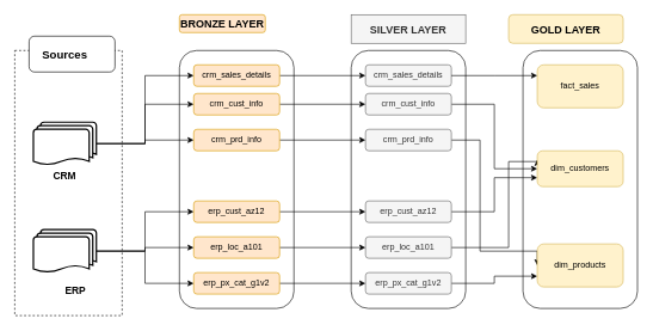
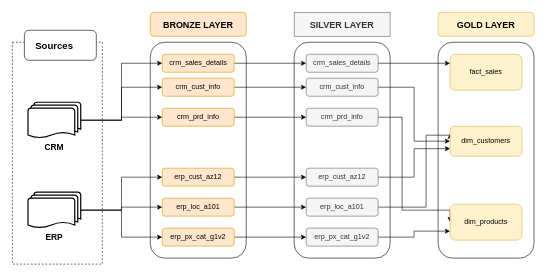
  <mxCell id="0" />
  <mxCell id="1" parent="0" />
  <mxCell id="2" value="" style="rounded=0;whiteSpace=wrap;html=1;dashed=1;" vertex="1" parent="1"><mxGeometry x="20" y="70" width="150" height="370" as="geometry" /></mxCell>
  <mxCell id="3" value="" style="rounded=1;whiteSpace=wrap;html=1;" vertex="1" parent="1"><mxGeometry x="40" y="50" width="120" height="50" as="geometry" /></mxCell>
  <mxCell id="4" value="&lt;b&gt;&lt;font style=&quot;font-size: 16px;&quot;&gt;Sources&lt;/font&gt;&lt;/b&gt;" style="text;html=1;align=center;verticalAlign=middle;whiteSpace=wrap;rounded=0;" vertex="1" parent="1"><mxGeometry x="60" y="60" width="60" height="30" as="geometry" /></mxCell>
  <mxCell id="5" style="edgeStyle=orthogonalEdgeStyle;rounded=0;orthogonalLoop=1;jettySize=auto;html=1;entryX=0;entryY=0.5;entryDx=0;entryDy=0;" edge="1" parent="1" source="8" target="18"><mxGeometry relative="1" as="geometry" /></mxCell>
  <mxCell id="6" style="edgeStyle=orthogonalEdgeStyle;rounded=0;orthogonalLoop=1;jettySize=auto;html=1;entryX=0;entryY=0.5;entryDx=0;entryDy=0;" edge="1" parent="1" source="8" target="22"><mxGeometry relative="1" as="geometry" /></mxCell>
  <mxCell id="7" style="edgeStyle=orthogonalEdgeStyle;rounded=0;orthogonalLoop=1;jettySize=auto;html=1;" edge="1" parent="1" source="8" target="26"><mxGeometry relative="1" as="geometry" /></mxCell>
  <mxCell id="8" value="" style="strokeWidth=2;html=1;shape=mxgraph.flowchart.multi-document;whiteSpace=wrap;" vertex="1" parent="1"><mxGeometry x="46" y="170" width="88" height="60" as="geometry" /></mxCell>
  <mxCell id="9" style="edgeStyle=orthogonalEdgeStyle;rounded=0;orthogonalLoop=1;jettySize=auto;html=1;entryX=0;entryY=0.5;entryDx=0;entryDy=0;" edge="1" parent="1" source="12" target="28"><mxGeometry relative="1" as="geometry" /></mxCell>
  <mxCell id="10" style="edgeStyle=orthogonalEdgeStyle;rounded=0;orthogonalLoop=1;jettySize=auto;html=1;" edge="1" parent="1" source="12" target="20"><mxGeometry relative="1" as="geometry" /></mxCell>
  <mxCell id="11" style="edgeStyle=orthogonalEdgeStyle;rounded=0;orthogonalLoop=1;jettySize=auto;html=1;" edge="1" parent="1" source="12" target="24"><mxGeometry relative="1" as="geometry" /></mxCell>
  <mxCell id="12" value="" style="strokeWidth=2;html=1;shape=mxgraph.flowchart.multi-document;whiteSpace=wrap;" vertex="1" parent="1"><mxGeometry x="46" y="320" width="88" height="60" as="geometry" /></mxCell>
  <mxCell id="13" value="&lt;b&gt;&lt;font style=&quot;font-size: 14px;&quot;&gt;CRM&lt;/font&gt;&lt;/b&gt;" style="text;html=1;align=center;verticalAlign=middle;whiteSpace=wrap;rounded=0;" vertex="1" parent="1"><mxGeometry x="60" y="230" width="60" height="30" as="geometry" /></mxCell>
- <mxCell id="14" value="&lt;b&gt;&lt;font style=&quot;font-size: 14px;&quot;&gt;ERP&lt;/font&gt;&lt;/b&gt;" style="text;html=1;align=center;verticalAlign=middle;whiteSpace=wrap;rounded=0;" vertex="1" parent="1"><mxGeometry x="75" y="390" width="60" height="30" as="geometry" /></mxCell>
+ <mxCell id="14" value="&lt;b&gt;&lt;font style=&quot;font-size: 14px;&quot;&gt;ERP&lt;/font&gt;&lt;/b&gt;" style="text;html=1;align=center;verticalAlign=middle;whiteSpace=wrap;rounded=0;" vertex="1" parent="1"><mxGeometry x="60" y="380" width="60" height="30" as="geometry" /></mxCell>
  <mxCell id="15" value="" style="rounded=1;whiteSpace=wrap;html=1;fillColor=none;" vertex="1" parent="1"><mxGeometry x="250" y="70" width="160" height="360" as="geometry" /></mxCell>
- <mxCell id="16" value="&lt;b&gt;&lt;font style=&quot;font-size: 15px;&quot;&gt;BRONZE LAYER&lt;/font&gt;&lt;/b&gt;" style="rounded=1;whiteSpace=wrap;html=1;fillColor=#ffe6cc;strokeColor=#d79b00;" vertex="1" parent="1"><mxGeometry x="250" y="20" width="120" height="25" as="geometry" /></mxCell>
+ <mxCell id="16" value="&lt;b&gt;&lt;font style=&quot;font-size: 15px;&quot;&gt;BRONZE LAYER&lt;/font&gt;&lt;/b&gt;" style="rounded=1;whiteSpace=wrap;html=1;fillColor=#ffe6cc;strokeColor=#d79b00;" vertex="1" parent="1"><mxGeometry x="250" y="20" width="160" height="40" as="geometry" /></mxCell>
  <mxCell id="17" style="edgeStyle=orthogonalEdgeStyle;rounded=0;orthogonalLoop=1;jettySize=auto;html=1;entryX=0;entryY=0.5;entryDx=0;entryDy=0;" edge="1" parent="1" source="18" target="32"><mxGeometry relative="1" as="geometry" /></mxCell>
  <mxCell id="18" value="" style="rounded=1;whiteSpace=wrap;html=1;fillColor=#ffe6cc;strokeColor=#d79b00;" vertex="1" parent="1"><mxGeometry x="270" y="90" width="120" height="30" as="geometry" /></mxCell>
  <mxCell id="19" style="edgeStyle=orthogonalEdgeStyle;rounded=0;orthogonalLoop=1;jettySize=auto;html=1;" edge="1" parent="1" source="20" target="34"><mxGeometry relative="1" as="geometry" /></mxCell>
  <mxCell id="20" value="erp_loc_a101" style="rounded=1;whiteSpace=wrap;html=1;fillColor=#ffe6cc;strokeColor=#d79b00;" vertex="1" parent="1"><mxGeometry x="270" y="330" width="120" height="30" as="geometry" /></mxCell>
  <mxCell id="21" style="edgeStyle=orthogonalEdgeStyle;rounded=0;orthogonalLoop=1;jettySize=auto;html=1;" edge="1" parent="1" source="22" target="36"><mxGeometry relative="1" as="geometry" /></mxCell>
  <mxCell id="22" value="crm_cust_info" style="rounded=1;whiteSpace=wrap;html=1;fillColor=#ffe6cc;strokeColor=#d79b00;" vertex="1" parent="1"><mxGeometry x="270" y="130" width="120" height="30" as="geometry" /></mxCell>
  <mxCell id="23" style="edgeStyle=orthogonalEdgeStyle;rounded=0;orthogonalLoop=1;jettySize=auto;html=1;" edge="1" parent="1" source="24" target="38"><mxGeometry relative="1" as="geometry" /></mxCell>
  <mxCell id="24" value="erp_px_cat_g1v2" style="rounded=1;whiteSpace=wrap;html=1;fillColor=#ffe6cc;strokeColor=#d79b00;" vertex="1" parent="1"><mxGeometry x="270" y="380" width="120" height="30" as="geometry" /></mxCell>
  <mxCell id="25" style="edgeStyle=orthogonalEdgeStyle;rounded=0;orthogonalLoop=1;jettySize=auto;html=1;" edge="1" parent="1" source="26" target="40"><mxGeometry relative="1" as="geometry" /></mxCell>
  <mxCell id="26" value="crm_prd_info" style="rounded=1;whiteSpace=wrap;html=1;fillColor=#ffe6cc;strokeColor=#d79b00;" vertex="1" parent="1"><mxGeometry x="270" y="180" width="120" height="30" as="geometry" /></mxCell>
  <mxCell id="27" style="edgeStyle=orthogonalEdgeStyle;rounded=0;orthogonalLoop=1;jettySize=auto;html=1;" edge="1" parent="1" source="28" target="42"><mxGeometry relative="1" as="geometry" /></mxCell>
  <mxCell id="28" value="erp_cust_az12" style="rounded=1;whiteSpace=wrap;html=1;fillColor=#ffe6cc;strokeColor=#d79b00;" vertex="1" parent="1"><mxGeometry x="270" y="280" width="120" height="30" as="geometry" /></mxCell>
  <mxCell id="29" value="crm_sales_details" style="text;html=1;align=center;verticalAlign=middle;whiteSpace=wrap;rounded=0;" vertex="1" parent="1"><mxGeometry x="300" y="90" width="60" height="30" as="geometry" /></mxCell>
  <mxCell id="30" value="" style="rounded=1;whiteSpace=wrap;html=1;fillColor=none;" vertex="1" parent="1"><mxGeometry x="490" y="70" width="160" height="360" as="geometry" /></mxCell>
  <mxCell id="31" value="&lt;b&gt;&lt;font style=&quot;font-size: 15px;&quot;&gt;SILVER LAYER&lt;/font&gt;&lt;/b&gt;" style="whiteSpace=wrap;html=1;fillColor=#f5f5f5;strokeColor=#666666;fontColor=#333333;rounded=0;" vertex="1" parent="1"><mxGeometry x="490" y="20" width="160" height="40" as="geometry" /></mxCell>
  <mxCell id="32" value="crm_sales_details" style="rounded=1;whiteSpace=wrap;html=1;fillColor=#f5f5f5;strokeColor=#666666;fontColor=#333333;" vertex="1" parent="1"><mxGeometry x="510" y="90" width="120" height="30" as="geometry" /></mxCell>
  <mxCell id="33" style="edgeStyle=orthogonalEdgeStyle;rounded=0;orthogonalLoop=1;jettySize=auto;html=1;entryX=0;entryY=0.25;entryDx=0;entryDy=0;" edge="1" parent="1" source="34" target="46"><mxGeometry relative="1" as="geometry"><Array as="points"><mxPoint x="710" y="345" /><mxPoint x="710" y="225" /></Array></mxGeometry></mxCell>
  <mxCell id="34" value="erp_loc_a101" style="rounded=1;whiteSpace=wrap;html=1;fillColor=#f5f5f5;strokeColor=#666666;fontColor=#333333;" vertex="1" parent="1"><mxGeometry x="510" y="330" width="120" height="30" as="geometry" /></mxCell>
  <mxCell id="35" style="edgeStyle=orthogonalEdgeStyle;rounded=0;orthogonalLoop=1;jettySize=auto;html=1;entryX=0;entryY=0.5;entryDx=0;entryDy=0;" edge="1" parent="1" source="36" target="46"><mxGeometry relative="1" as="geometry" /></mxCell>
  <mxCell id="36" value="crm_cust_info" style="rounded=1;whiteSpace=wrap;html=1;fillColor=#f5f5f5;strokeColor=#666666;fontColor=#333333;" vertex="1" parent="1"><mxGeometry x="510" y="130" width="120" height="30" as="geometry" /></mxCell>
  <mxCell id="37" style="edgeStyle=orthogonalEdgeStyle;rounded=0;orthogonalLoop=1;jettySize=auto;html=1;entryX=0;entryY=0.75;entryDx=0;entryDy=0;" edge="1" parent="1" source="38" target="47"><mxGeometry relative="1" as="geometry" /></mxCell>
  <mxCell id="38" value="erp_px_cat_g1v2" style="rounded=1;whiteSpace=wrap;html=1;fillColor=#f5f5f5;strokeColor=#666666;fontColor=#333333;" vertex="1" parent="1"><mxGeometry x="510" y="380" width="120" height="30" as="geometry" /></mxCell>
  <mxCell id="39" style="edgeStyle=orthogonalEdgeStyle;rounded=0;orthogonalLoop=1;jettySize=auto;html=1;entryX=0;entryY=0.5;entryDx=0;entryDy=0;" edge="1" parent="1" source="40" target="47"><mxGeometry relative="1" as="geometry"><Array as="points"><mxPoint x="670" y="195" /><mxPoint x="670" y="350" /></Array></mxGeometry></mxCell>
  <mxCell id="40" value="crm_prd_info" style="rounded=1;whiteSpace=wrap;html=1;fillColor=#f5f5f5;strokeColor=#666666;fontColor=#333333;" vertex="1" parent="1"><mxGeometry x="510" y="180" width="120" height="30" as="geometry" /></mxCell>
  <mxCell id="41" style="edgeStyle=orthogonalEdgeStyle;rounded=0;orthogonalLoop=1;jettySize=auto;html=1;entryX=0;entryY=0.75;entryDx=0;entryDy=0;" edge="1" parent="1" source="42" target="46"><mxGeometry relative="1" as="geometry" /></mxCell>
  <mxCell id="42" value="erp_cust_az12" style="rounded=1;whiteSpace=wrap;html=1;fillColor=#f5f5f5;strokeColor=#666666;fontColor=#333333;" vertex="1" parent="1"><mxGeometry x="510" y="280" width="120" height="30" as="geometry" /></mxCell>
  <mxCell id="43" value="" style="rounded=1;whiteSpace=wrap;html=1;fillColor=none;" vertex="1" parent="1"><mxGeometry x="730" y="70" width="160" height="360" as="geometry" /></mxCell>
- <mxCell id="44" value="&lt;span style=&quot;font-size: 15px;&quot;&gt;&lt;b&gt;GOLD LAYER&lt;/b&gt;&lt;/span&gt;" style="rounded=1;whiteSpace=wrap;html=1;fillColor=#fff2cc;strokeColor=#d6b656;" vertex="1" parent="1"><mxGeometry x="710" y="20" width="160" height="40" as="geometry" /></mxCell>
+ <mxCell id="44" value="&lt;span style=&quot;font-size: 15px;&quot;&gt;&lt;b&gt;GOLD LAYER&lt;/b&gt;&lt;/span&gt;" style="rounded=1;whiteSpace=wrap;html=1;fillColor=#fff2cc;strokeColor=#d6b656;" vertex="1" parent="1"><mxGeometry x="730" y="20" width="160" height="40" as="geometry" /></mxCell>
  <mxCell id="45" value="fact_sales" style="rounded=1;whiteSpace=wrap;html=1;fillColor=#fff2cc;strokeColor=#d6b656;" vertex="1" parent="1"><mxGeometry x="750" y="90" width="120" height="60" as="geometry" /></mxCell>
  <mxCell id="46" value="dim_customers" style="rounded=1;whiteSpace=wrap;html=1;fillColor=#fff2cc;strokeColor=#d6b656;" vertex="1" parent="1"><mxGeometry x="750" y="210" width="120" height="50" as="geometry" /></mxCell>
  <mxCell id="47" value="dim_products" style="rounded=1;whiteSpace=wrap;html=1;fillColor=#fff2cc;strokeColor=#d6b656;" vertex="1" parent="1"><mxGeometry x="750" y="340" width="120" height="60" as="geometry" /></mxCell>
  <mxCell id="48" style="edgeStyle=orthogonalEdgeStyle;rounded=0;orthogonalLoop=1;jettySize=auto;html=1;" edge="1" parent="1" source="32"><mxGeometry relative="1" as="geometry"><mxPoint x="750" y="105" as="targetPoint" /></mxGeometry></mxCell>
